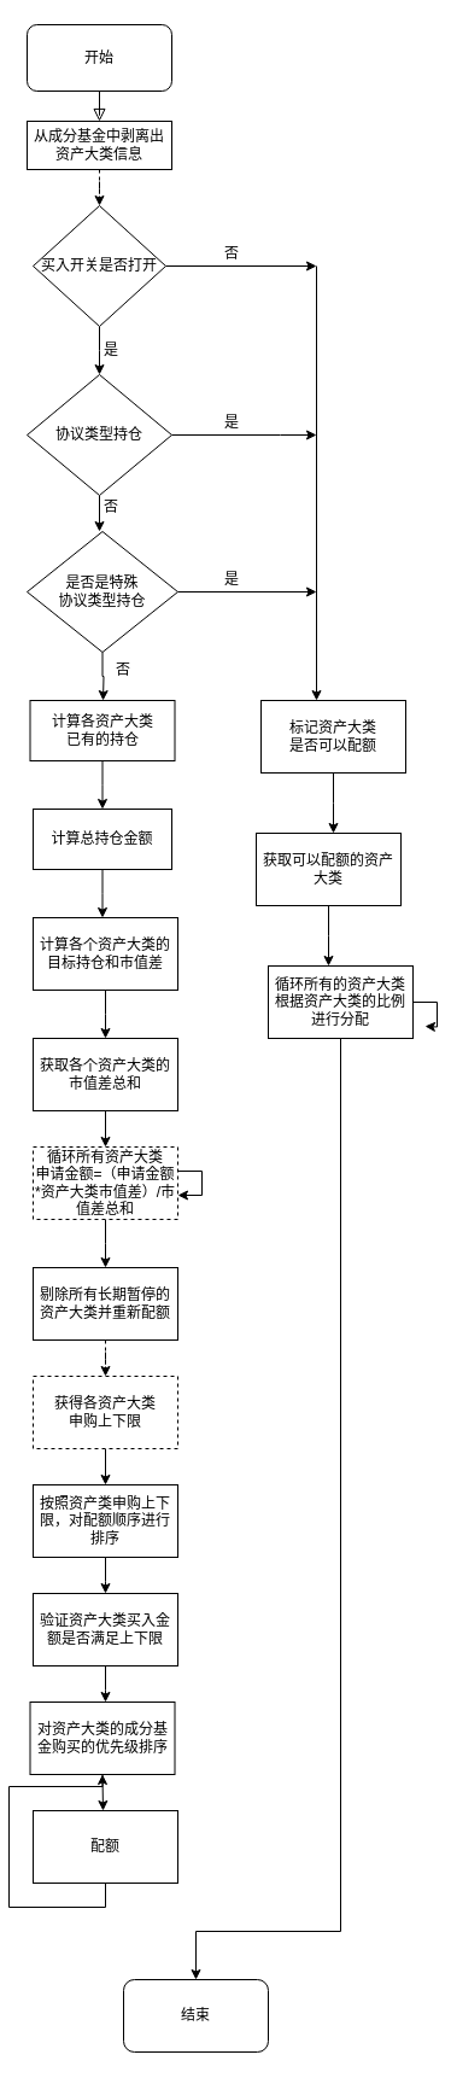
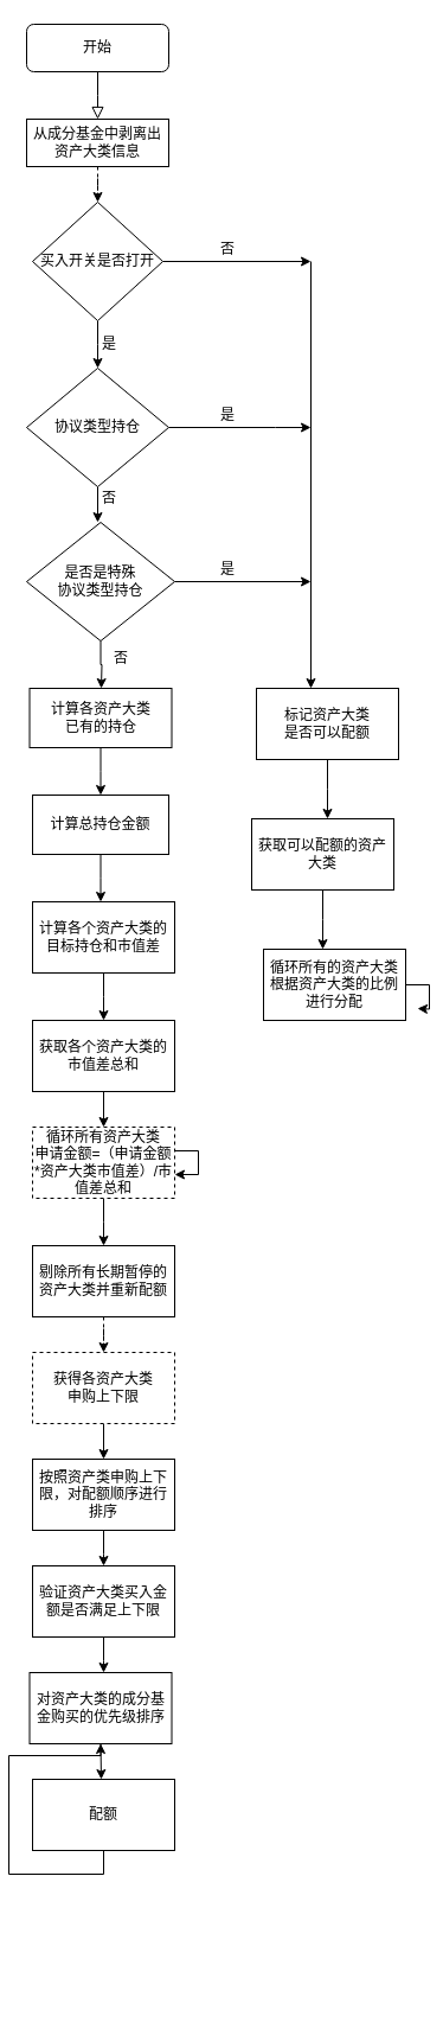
  <mxCell id="0" />
  <mxCell id="1" parent="0" />
  <mxCell id="2" value="" style="rounded=0;html=1;jettySize=auto;orthogonalLoop=1;fontSize=11;endArrow=block;endFill=0;endSize=8;strokeWidth=1;shadow=0;labelBackgroundColor=none;edgeStyle=orthogonalEdgeStyle;" parent="1" source="3" edge="1"><mxGeometry relative="1" as="geometry"><mxPoint x="80" y="100" as="targetPoint" /></mxGeometry></mxCell>
- <mxCell id="3" value="开始" style="rounded=1;whiteSpace=wrap;html=1;fontSize=12;glass=0;strokeWidth=1;shadow=0;" parent="1" vertex="1"><mxGeometry x="20" y="20" width="120" height="55" as="geometry" /></mxCell>
+ <mxCell id="3" value="开始" style="rounded=1;whiteSpace=wrap;html=1;fontSize=12;glass=0;strokeWidth=1;shadow=0;" parent="1" vertex="1"><mxGeometry x="20" y="20" width="120" height="40" as="geometry" /></mxCell>
  <mxCell id="4" style="edgeStyle=orthogonalEdgeStyle;rounded=0;orthogonalLoop=1;jettySize=auto;html=1;entryX=0.5;entryY=0;entryDx=0;entryDy=0;dashed=1;" edge="1" parent="1" source="5" target="8"><mxGeometry relative="1" as="geometry" /></mxCell>
  <mxCell id="5" value="从成分基金中剥离出资产大类信息" style="rounded=0;whiteSpace=wrap;html=1;" vertex="1" parent="1"><mxGeometry x="20" y="100" width="120" height="40" as="geometry" /></mxCell>
  <mxCell id="6" style="edgeStyle=orthogonalEdgeStyle;rounded=0;orthogonalLoop=1;jettySize=auto;html=1;exitX=0.5;exitY=1;exitDx=0;exitDy=0;" edge="1" parent="1" source="8"><mxGeometry relative="1" as="geometry"><mxPoint x="80" y="310" as="targetPoint" /></mxGeometry></mxCell>
  <mxCell id="7" style="edgeStyle=orthogonalEdgeStyle;rounded=0;orthogonalLoop=1;jettySize=auto;html=1;" edge="1" parent="1" source="8"><mxGeometry relative="1" as="geometry"><mxPoint x="260" y="220" as="targetPoint" /></mxGeometry></mxCell>
  <mxCell id="8" value="买入开关是否打开" style="rhombus;whiteSpace=wrap;html=1;" vertex="1" parent="1"><mxGeometry x="25" y="170" width="110" height="100" as="geometry" /></mxCell>
  <mxCell id="9" style="edgeStyle=orthogonalEdgeStyle;rounded=0;orthogonalLoop=1;jettySize=auto;html=1;exitX=0.5;exitY=1;exitDx=0;exitDy=0;" edge="1" parent="1" source="11"><mxGeometry relative="1" as="geometry"><mxPoint x="80" y="440" as="targetPoint" /></mxGeometry></mxCell>
  <mxCell id="10" style="edgeStyle=orthogonalEdgeStyle;rounded=0;orthogonalLoop=1;jettySize=auto;html=1;exitX=1;exitY=0.5;exitDx=0;exitDy=0;" edge="1" parent="1" source="11"><mxGeometry relative="1" as="geometry"><mxPoint x="260" y="360" as="targetPoint" /><Array as="points"><mxPoint x="230" y="360" /><mxPoint x="230" y="360" /></Array></mxGeometry></mxCell>
  <mxCell id="11" value="协议类型持仓" style="rhombus;whiteSpace=wrap;html=1;" vertex="1" parent="1"><mxGeometry x="20" y="310" width="120" height="100" as="geometry" /></mxCell>
  <mxCell id="12" style="edgeStyle=orthogonalEdgeStyle;rounded=0;orthogonalLoop=1;jettySize=auto;html=1;exitX=0.5;exitY=1;exitDx=0;exitDy=0;" edge="1" parent="1" source="14"><mxGeometry relative="1" as="geometry"><mxPoint x="83" y="580" as="targetPoint" /></mxGeometry></mxCell>
  <mxCell id="13" style="edgeStyle=orthogonalEdgeStyle;rounded=0;orthogonalLoop=1;jettySize=auto;html=1;exitX=1;exitY=0.5;exitDx=0;exitDy=0;" edge="1" parent="1" source="14"><mxGeometry relative="1" as="geometry"><mxPoint x="260" y="490" as="targetPoint" /></mxGeometry></mxCell>
  <mxCell id="14" value="&lt;div&gt;是否是特殊&lt;/div&gt;&lt;div&gt;协议类型持仓&lt;/div&gt;" style="rhombus;whiteSpace=wrap;html=1;" vertex="1" parent="1"><mxGeometry x="20" y="440" width="125" height="100" as="geometry" /></mxCell>
  <mxCell id="15" style="edgeStyle=orthogonalEdgeStyle;rounded=0;orthogonalLoop=1;jettySize=auto;html=1;" edge="1" parent="1" source="16"><mxGeometry relative="1" as="geometry"><mxPoint x="82.5" y="670" as="targetPoint" /></mxGeometry></mxCell>
  <mxCell id="16" value="&lt;div&gt;计算各资产大类&lt;/div&gt;&lt;div&gt;已有的持仓&lt;/div&gt;" style="rounded=0;whiteSpace=wrap;html=1;" vertex="1" parent="1"><mxGeometry x="22.5" y="580" width="120" height="50" as="geometry" /></mxCell>
  <mxCell id="17" style="edgeStyle=orthogonalEdgeStyle;rounded=0;orthogonalLoop=1;jettySize=auto;html=1;exitX=0.5;exitY=1;exitDx=0;exitDy=0;" edge="1" parent="1" source="18"><mxGeometry relative="1" as="geometry"><mxPoint x="85" y="860" as="targetPoint" /></mxGeometry></mxCell>
  <mxCell id="18" value="计算各个资产大类的目标持仓和市值差" style="rounded=0;whiteSpace=wrap;html=1;" vertex="1" parent="1"><mxGeometry x="25" y="760" width="120" height="60" as="geometry" /></mxCell>
  <mxCell id="19" style="edgeStyle=orthogonalEdgeStyle;rounded=0;orthogonalLoop=1;jettySize=auto;html=1;" edge="1" parent="1" source="20"><mxGeometry relative="1" as="geometry"><mxPoint x="82.5" y="760" as="targetPoint" /></mxGeometry></mxCell>
  <mxCell id="20" value="计算总持仓金额" style="rounded=0;whiteSpace=wrap;html=1;" vertex="1" parent="1"><mxGeometry x="25" y="670" width="115" height="50" as="geometry" /></mxCell>
  <mxCell id="21" style="edgeStyle=orthogonalEdgeStyle;rounded=0;orthogonalLoop=1;jettySize=auto;html=1;exitX=0.5;exitY=1;exitDx=0;exitDy=0;entryX=0.5;entryY=0;entryDx=0;entryDy=0;" edge="1" parent="1" source="22" target="24"><mxGeometry relative="1" as="geometry" /></mxCell>
  <mxCell id="22" value="获取各个资产大类的市值差总和" style="rounded=0;whiteSpace=wrap;html=1;" vertex="1" parent="1"><mxGeometry x="25" y="860" width="120" height="60" as="geometry" /></mxCell>
  <mxCell id="23" style="edgeStyle=orthogonalEdgeStyle;rounded=0;orthogonalLoop=1;jettySize=auto;html=1;exitX=0.5;exitY=1;exitDx=0;exitDy=0;" edge="1" parent="1" source="24"><mxGeometry relative="1" as="geometry"><mxPoint x="85" y="1050" as="targetPoint" /></mxGeometry></mxCell>
  <mxCell id="24" value="&lt;div&gt;循环所有资产大类&lt;/div&gt;&lt;div&gt;申请金额=（申请金额*资产大类市值差）/市值差总和&lt;br&gt;&lt;/div&gt;" style="rounded=0;whiteSpace=wrap;html=1;dashed=1;" vertex="1" parent="1"><mxGeometry x="25" y="950" width="120" height="60" as="geometry" /></mxCell>
  <mxCell id="25" style="edgeStyle=orthogonalEdgeStyle;rounded=0;orthogonalLoop=1;jettySize=auto;html=1;" edge="1" parent="1" source="24" target="24"><mxGeometry relative="1" as="geometry" /></mxCell>
  <mxCell id="26" style="edgeStyle=orthogonalEdgeStyle;rounded=0;orthogonalLoop=1;jettySize=auto;html=1;entryX=0.5;entryY=0;entryDx=0;entryDy=0;dashed=1;" edge="1" parent="1" source="27" target="29"><mxGeometry relative="1" as="geometry" /></mxCell>
  <mxCell id="27" value="剔除所有长期暂停的资产大类并重新配额" style="rounded=0;whiteSpace=wrap;html=1;" vertex="1" parent="1"><mxGeometry x="25" y="1050" width="120" height="60" as="geometry" /></mxCell>
  <mxCell id="28" style="edgeStyle=orthogonalEdgeStyle;rounded=0;orthogonalLoop=1;jettySize=auto;html=1;exitX=0.5;exitY=1;exitDx=0;exitDy=0;" edge="1" parent="1" source="29"><mxGeometry relative="1" as="geometry"><mxPoint x="85" y="1230" as="targetPoint" /></mxGeometry></mxCell>
  <mxCell id="29" value="&lt;div&gt;获得各资产大类&lt;/div&gt;&lt;div&gt;申购上下限&lt;/div&gt;" style="rounded=0;whiteSpace=wrap;html=1;dashed=1;" vertex="1" parent="1"><mxGeometry x="25" y="1140" width="120" height="60" as="geometry" /></mxCell>
  <mxCell id="30" style="edgeStyle=orthogonalEdgeStyle;rounded=0;orthogonalLoop=1;jettySize=auto;html=1;" edge="1" parent="1" source="31"><mxGeometry relative="1" as="geometry"><mxPoint x="85" y="1320" as="targetPoint" /></mxGeometry></mxCell>
  <mxCell id="31" value="按照资产类申购上下限，对配额顺序进行排序" style="rounded=0;whiteSpace=wrap;html=1;" vertex="1" parent="1"><mxGeometry x="25" y="1230" width="120" height="60" as="geometry" /></mxCell>
  <mxCell id="32" style="edgeStyle=orthogonalEdgeStyle;rounded=0;orthogonalLoop=1;jettySize=auto;html=1;" edge="1" parent="1" source="33"><mxGeometry relative="1" as="geometry"><mxPoint x="85" y="1410" as="targetPoint" /></mxGeometry></mxCell>
  <mxCell id="33" value="验证资产大类买入金额是否满足上下限" style="rounded=0;whiteSpace=wrap;html=1;" vertex="1" parent="1"><mxGeometry x="25" y="1320" width="120" height="60" as="geometry" /></mxCell>
  <mxCell id="34" style="edgeStyle=orthogonalEdgeStyle;rounded=0;orthogonalLoop=1;jettySize=auto;html=1;exitX=0.5;exitY=1;exitDx=0;exitDy=0;" edge="1" parent="1" source="35"><mxGeometry relative="1" as="geometry"><mxPoint x="83" y="1500" as="targetPoint" /></mxGeometry></mxCell>
  <mxCell id="35" value="对资产大类的成分基金购买的优先级排序" style="rounded=0;whiteSpace=wrap;html=1;" vertex="1" parent="1"><mxGeometry x="22.5" y="1410" width="120" height="60" as="geometry" /></mxCell>
  <mxCell id="36" style="edgeStyle=orthogonalEdgeStyle;rounded=0;orthogonalLoop=1;jettySize=auto;html=1;exitX=0.5;exitY=1;exitDx=0;exitDy=0;" edge="1" parent="1" source="37" target="35"><mxGeometry relative="1" as="geometry" /></mxCell>
  <mxCell id="37" value="配额" style="rounded=0;whiteSpace=wrap;html=1;" vertex="1" parent="1"><mxGeometry x="25" y="1500" width="120" height="60" as="geometry" /></mxCell>
  <mxCell id="38" value="是" style="text;html=1;strokeColor=none;fillColor=none;align=center;verticalAlign=middle;whiteSpace=wrap;rounded=0;" vertex="1" parent="1"><mxGeometry x="70" y="280" width="40" height="20" as="geometry" /></mxCell>
  <mxCell id="39" value="否" style="text;html=1;strokeColor=none;fillColor=none;align=center;verticalAlign=middle;whiteSpace=wrap;rounded=0;" vertex="1" parent="1"><mxGeometry x="70" y="410" width="40" height="20" as="geometry" /></mxCell>
  <mxCell id="40" value="是" style="text;html=1;strokeColor=none;fillColor=none;align=center;verticalAlign=middle;whiteSpace=wrap;rounded=0;" vertex="1" parent="1"><mxGeometry x="170" y="470" width="40" height="20" as="geometry" /></mxCell>
  <mxCell id="41" value="否" style="text;html=1;strokeColor=none;fillColor=none;align=center;verticalAlign=middle;whiteSpace=wrap;rounded=0;" vertex="1" parent="1"><mxGeometry x="80" y="545" width="40" height="20" as="geometry" /></mxCell>
  <mxCell id="42" value="否" style="text;html=1;strokeColor=none;fillColor=none;align=center;verticalAlign=middle;whiteSpace=wrap;rounded=0;" vertex="1" parent="1"><mxGeometry x="170" y="200" width="40" height="20" as="geometry" /></mxCell>
  <mxCell id="43" value="是" style="text;html=1;strokeColor=none;fillColor=none;align=center;verticalAlign=middle;whiteSpace=wrap;rounded=0;" vertex="1" parent="1"><mxGeometry x="170" y="340" width="40" height="20" as="geometry" /></mxCell>
  <mxCell id="44" value="" style="endArrow=classic;html=1;" edge="1" parent="1"><mxGeometry width="50" height="50" relative="1" as="geometry"><mxPoint x="260" y="220" as="sourcePoint" /><mxPoint x="260" y="580" as="targetPoint" /></mxGeometry></mxCell>
  <mxCell id="45" style="edgeStyle=orthogonalEdgeStyle;rounded=0;orthogonalLoop=1;jettySize=auto;html=1;" edge="1" parent="1" source="46"><mxGeometry relative="1" as="geometry"><mxPoint x="274" y="690" as="targetPoint" /></mxGeometry></mxCell>
  <mxCell id="46" value="&lt;div&gt;标记资产大类&lt;/div&gt;&lt;div&gt;是否可以配额&lt;/div&gt;" style="rounded=0;whiteSpace=wrap;html=1;" vertex="1" parent="1"><mxGeometry x="214" y="580" width="120" height="60" as="geometry" /></mxCell>
  <mxCell id="47" style="edgeStyle=orthogonalEdgeStyle;rounded=0;orthogonalLoop=1;jettySize=auto;html=1;" edge="1" parent="1" source="48"><mxGeometry relative="1" as="geometry"><mxPoint x="270" y="800" as="targetPoint" /></mxGeometry></mxCell>
  <mxCell id="48" value="获取可以配额的资产大类" style="rounded=0;whiteSpace=wrap;html=1;" vertex="1" parent="1"><mxGeometry x="210" y="690" width="120" height="60" as="geometry" /></mxCell>
  <mxCell id="49" style="edgeStyle=orthogonalEdgeStyle;rounded=0;orthogonalLoop=1;jettySize=auto;html=1;" edge="1" parent="1" source="51"><mxGeometry relative="1" as="geometry"><mxPoint x="350" y="850" as="targetPoint" /></mxGeometry></mxCell>
- <mxCell id="50" style="edgeStyle=orthogonalEdgeStyle;rounded=0;orthogonalLoop=1;jettySize=auto;html=1;entryX=0.5;entryY=0;entryDx=0;entryDy=0;" edge="1" parent="1" source="51" target="52"><mxGeometry relative="1" as="geometry"><Array as="points"><mxPoint x="280" y="1600" /><mxPoint x="160" y="1600" /></Array></mxGeometry></mxCell>
  <mxCell id="51" value="循环所有的资产大类根据资产大类的比例进行分配" style="rounded=0;whiteSpace=wrap;html=1;" vertex="1" parent="1"><mxGeometry x="220" y="800" width="120" height="60" as="geometry" /></mxCell>
- <mxCell id="52" value="结束" style="rounded=1;whiteSpace=wrap;html=1;" vertex="1" parent="1"><mxGeometry x="100" y="1640" width="120" height="60" as="geometry" /></mxCell>
